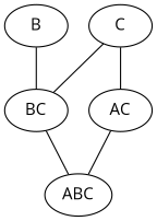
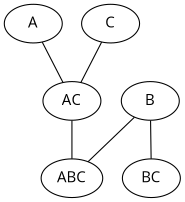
  graph {
    fontname="Open Sans"
    lable="图：（二，(1)）"
    node [fontname="Open Sans"]
    edge [fontname="Open Sans"]
+   A
    AC
    B
    BC
    C
    ABC
+   A -- AC
    AC -- ABC
    B -- BC
-   BC -- ABC
+   B -- ABC
    C -- AC
-   C -- BC
  }
